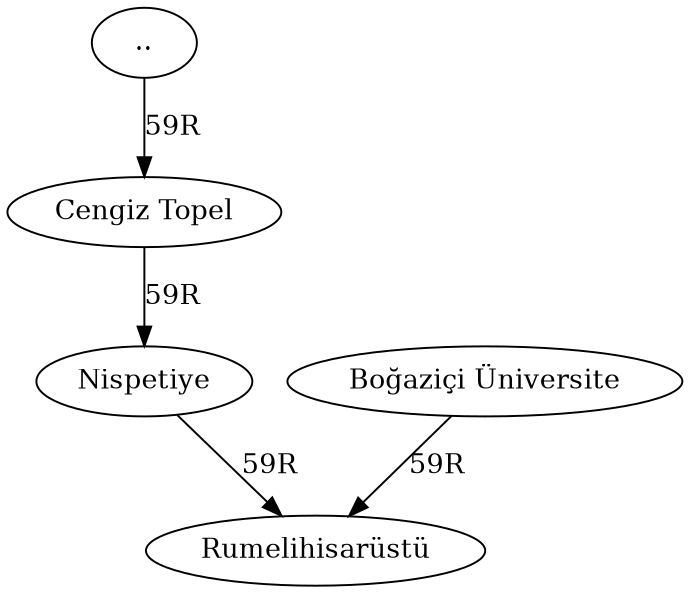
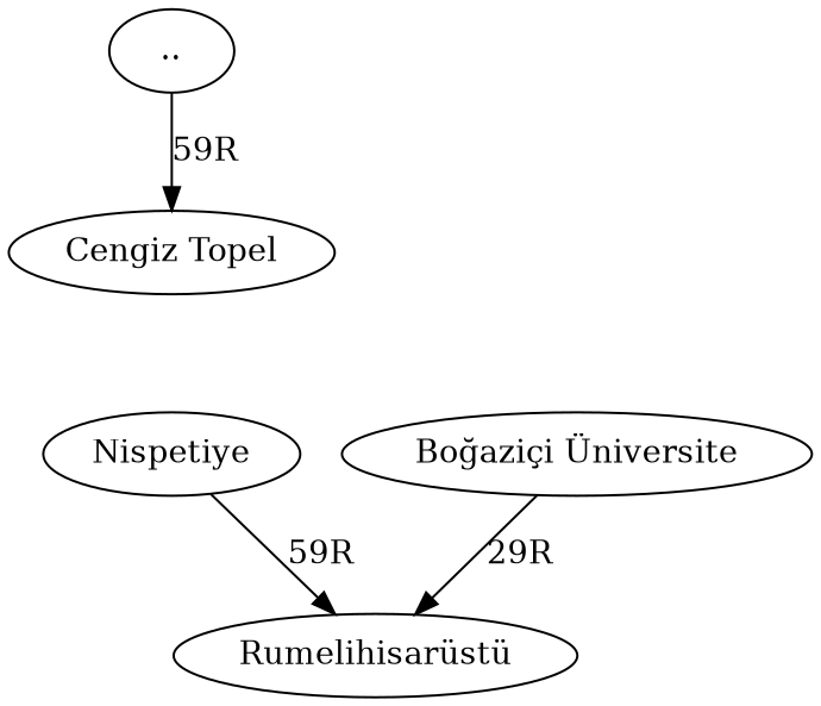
  digraph {
    ".."
    "Cengiz Topel"
    Nispetiye
    "Rumelihisarüstü"
    "Boğaziçi Üniversite"
    ".." -> "Cengiz Topel" [label="59R"]
-   "Cengiz Topel" -> Nispetiye [label="59R"]
    Nispetiye -> "Rumelihisarüstü" [label="59R"]
-   "Boğaziçi Üniversite" -> "Rumelihisarüstü" [label="59R"]
+   "Boğaziçi Üniversite" -> "Rumelihisarüstü" [label="29R"]
  }
